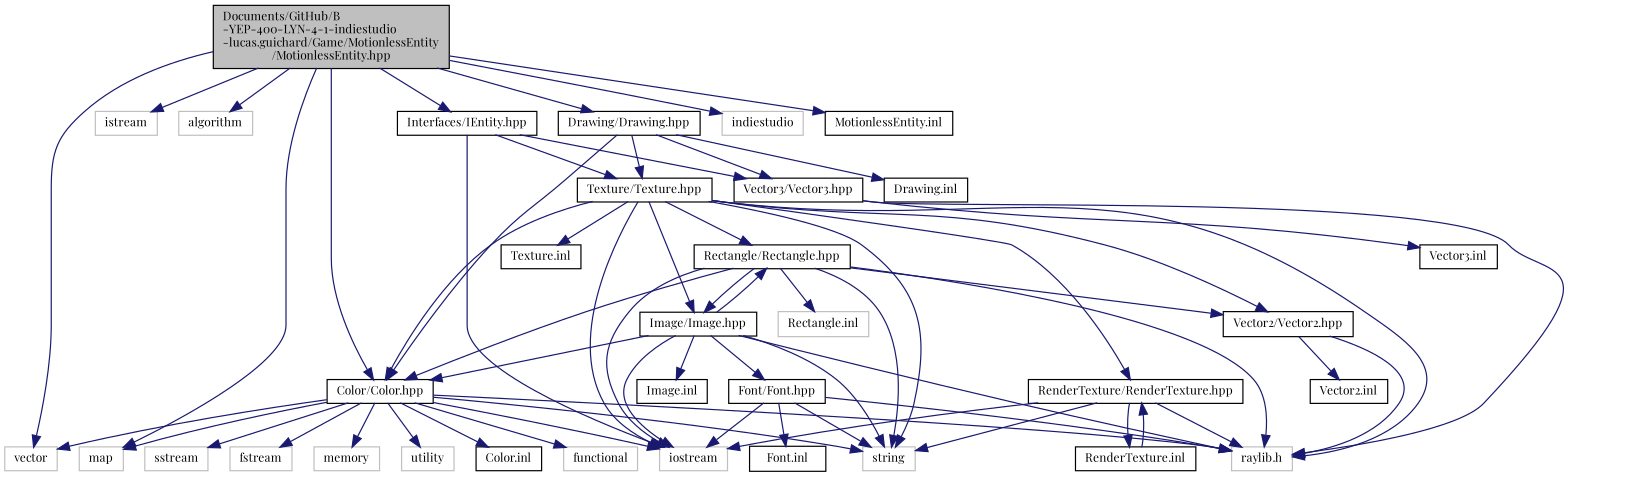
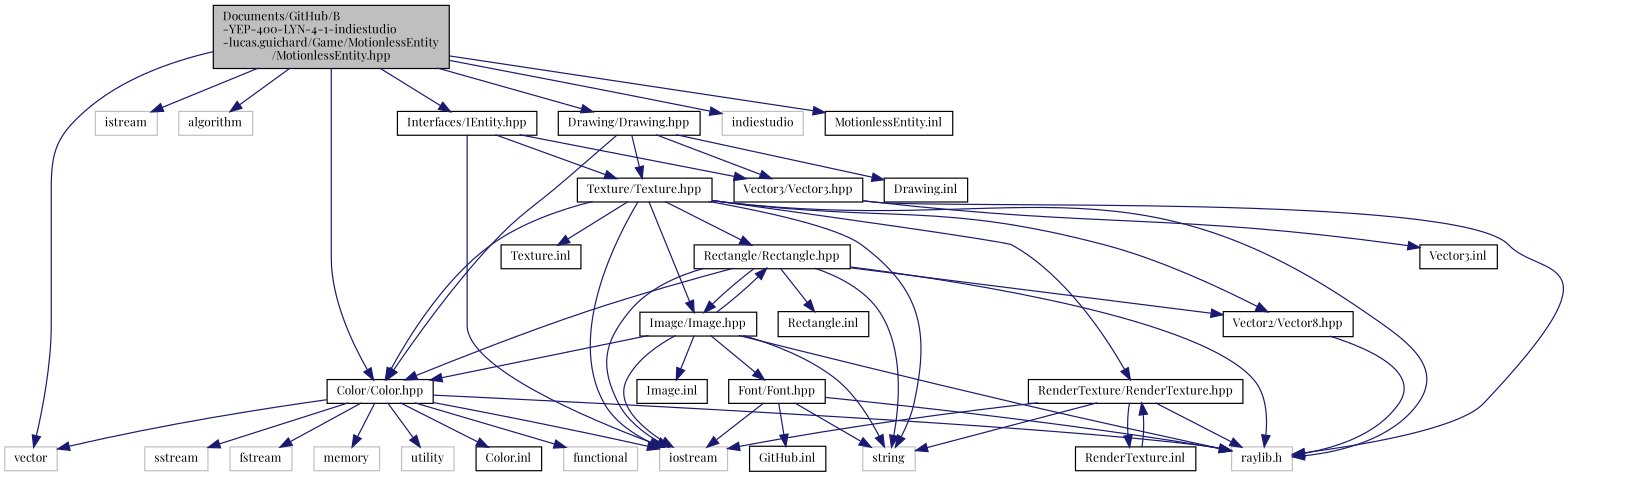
  digraph {
    fontname="Playfair Display"
    node [color=black fillcolor=white fontname="Playfair Display" fontsize=10 shape=record style=filled]
    edge [color=midnightblue fontname="Playfair Display" fontsize=10 labelfontname=Helvetica labelfontsize=10 style=solid]
    n1 [fillcolor=grey75 fontcolor=black height=0.2 label="Documents/GitHub/B\l-YEP-400-LYN-4-1-indiestudio\l-lucas.guichard/Game/MotionlessEntity\l/MotionlessEntity.hpp" width=0.4]
    n2 [color=grey75 height=0.2 label=vector width=0.4]
    n3 [color=grey75 height=0.2 label=istream width=0.4]
    n4 [color=grey75 height=0.2 label=algorithm width=0.4]
-   n5 [color=grey75 height=0.2 label=map width=0.4]
    n6 [height=0.2 label="Interfaces/IEntity.hpp" width=0.4]
    n7 [height=0.2 label="Color/Color.hpp" width=0.4]
    n8 [height=0.2 label="Drawing/Drawing.hpp" width=0.4]
    n9 [color=grey75 height=0.2 label=indiestudio width=0.4]
    n10 [height=0.2 label="MotionlessEntity.inl" width=0.4]
    n11 [color=grey75 height=0.2 label=iostream width=0.4]
    n12 [height=0.2 label="Texture/Texture.hpp" width=0.4]
    n13 [height=0.2 label="Vector3/Vector3.hpp" width=0.4]
    n14 [color=grey75 height=0.2 label=string width=0.4]
    n15 [color=grey75 height=0.2 label="raylib.h" width=0.4]
    n16 [color=grey75 height=0.2 label=functional width=0.4]
    n17 [color=grey75 height=0.2 label=sstream width=0.4]
    n18 [color=grey75 height=0.2 label=fstream width=0.4]
    n19 [color=grey75 height=0.2 label=memory width=0.4]
    n20 [color=grey75 height=0.2 label=utility width=0.4]
    n21 [height=0.2 label="Color.inl" width=0.4]
    n22 [height=0.2 label="Drawing.inl" width=0.4]
    n23 [height=0.2 label="RenderTexture/RenderTexture.hpp" width=0.4]
-   n24 [height=0.2 label="Vector2/Vector2.hpp" width=0.4]
+   n24 [height=0.2 label="Vector2/Vector8.hpp" width=0.4]
    n25 [height=0.2 label="Rectangle/Rectangle.hpp" width=0.4]
    n26 [height=0.2 label="Image/Image.hpp" width=0.4]
    n27 [height=0.2 label="Texture.inl" width=0.4]
    n28 [height=0.2 label="Vector3.inl" width=0.4]
    n29 [height=0.2 label="RenderTexture.inl" width=0.4]
-   n30 [height=0.2 label="Vector2.inl" width=0.4]
-   n31 [color=grey75 height=0.2 label="Rectangle.inl" width=0.4]
+   n31 [height=0.2 label="Rectangle.inl" width=0.4]
    n32 [height=0.2 label="Font/Font.hpp" width=0.4]
    n33 [height=0.2 label="Image.inl" width=0.4]
-   n34 [height=0.2 label="Font.inl" width=0.4]
+   n34 [height=0.2 label="GitHub.inl" width=0.4]
    n1 -> n2
    n1 -> n3
    n1 -> n4
-   n1 -> n5
    n1 -> n6
    n1 -> n7
    n1 -> n8
    n1 -> n9
    n1 -> n10
    n6 -> n11
    n6 -> n12
    n6 -> n13
    n7 -> n2
-   n7 -> n5
    n7 -> n11
-   n7 -> n14
    n7 -> n15
    n7 -> n16
    n7 -> n17
    n7 -> n18
    n7 -> n19
    n7 -> n20
    n7 -> n21
    n8 -> n7
    n8 -> n12
    n8 -> n13
    n8 -> n22
    n12 -> n7
    n12 -> n11
    n12 -> n14
    n12 -> n15
    n12 -> n23
    n12 -> n24
    n12 -> n25
    n12 -> n26
    n12 -> n27
    n13 -> n15
    n13 -> n28
    n23 -> n11
    n23 -> n14
    n23 -> n15
    n23 -> n29
    n24 -> n15
-   n24 -> n30
    n25 -> n7
    n25 -> n11
    n25 -> n14
    n25 -> n15
    n25 -> n24
    n25 -> n26
    n25 -> n31
    n26 -> n7
    n26 -> n11
    n26 -> n14
    n26 -> n15
    n26 -> n25
    n26 -> n32
    n26 -> n33
    n29 -> n23
    n32 -> n11
    n32 -> n14
    n32 -> n15
    n32 -> n34
  }
